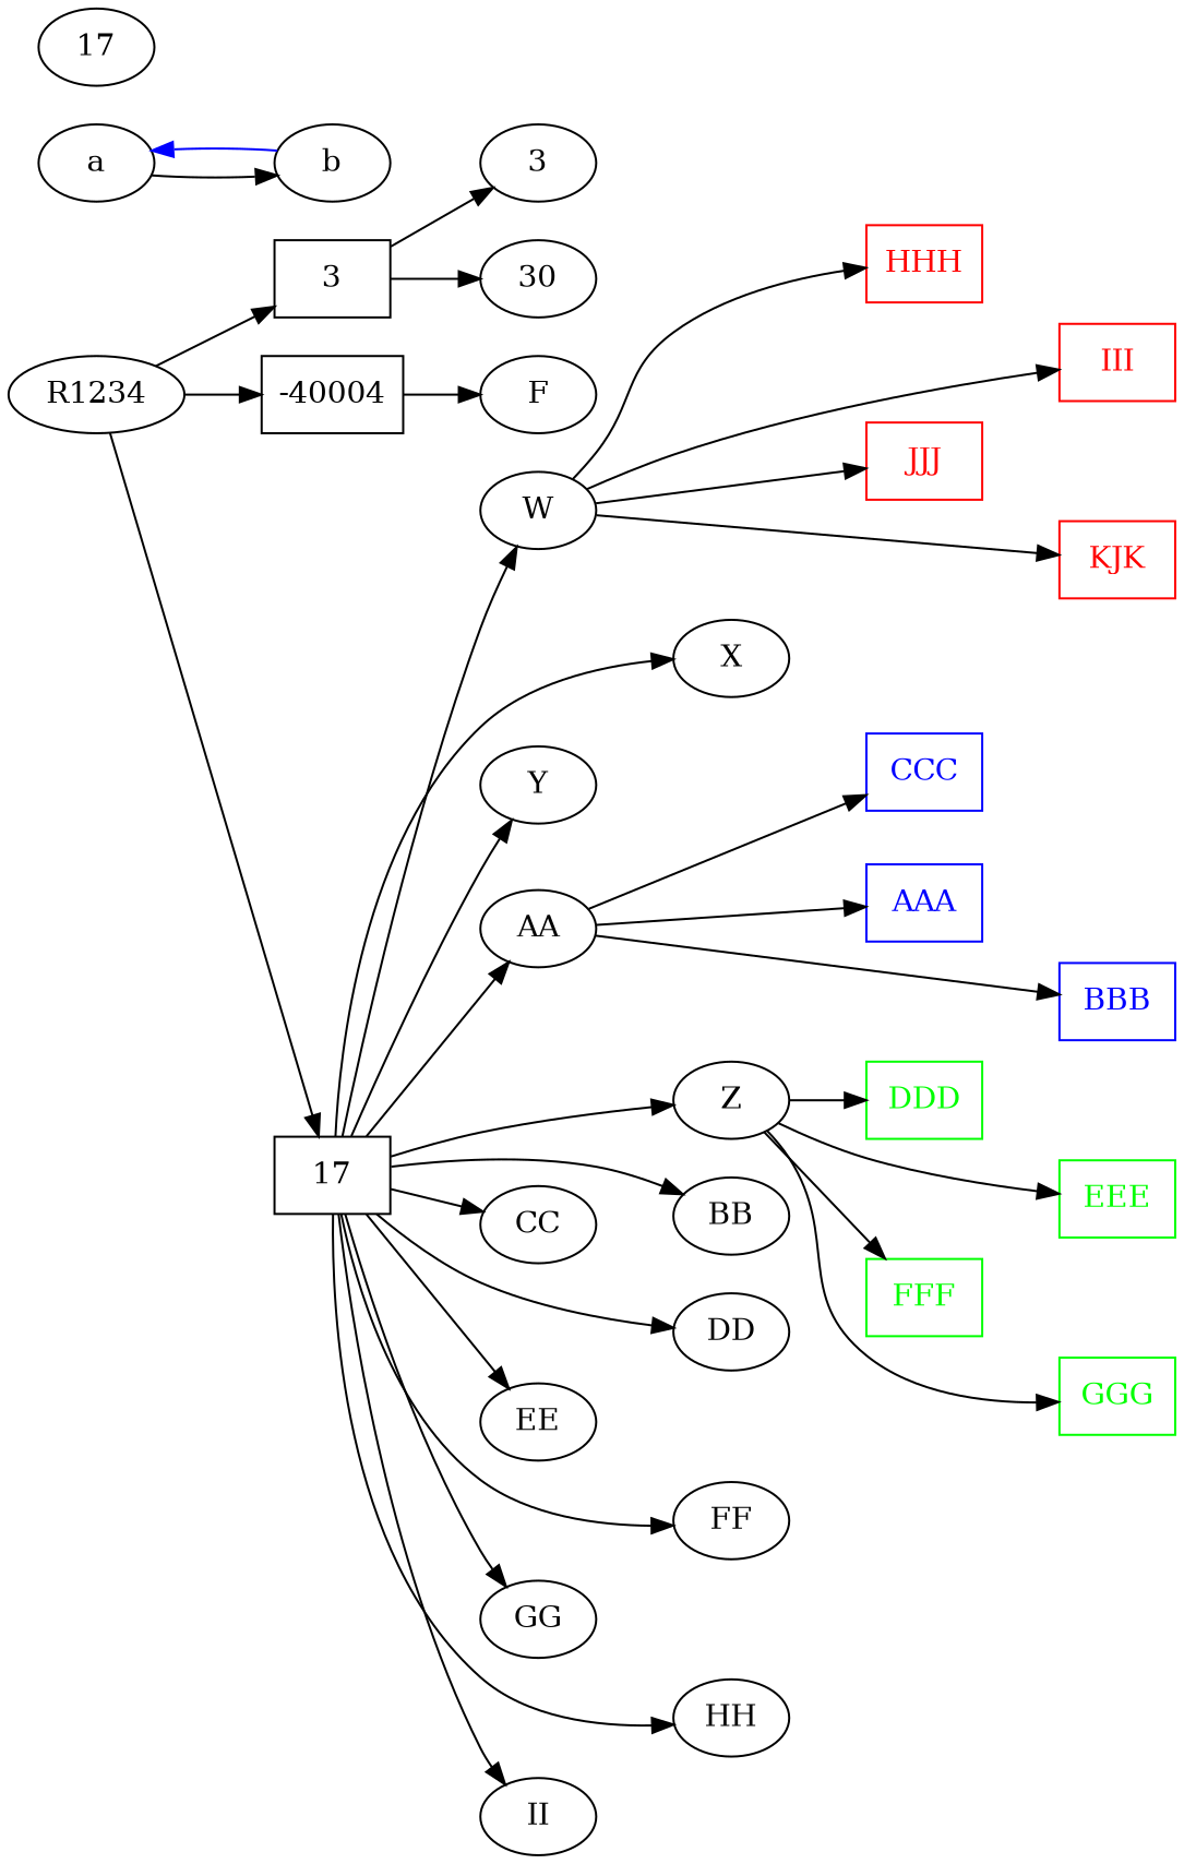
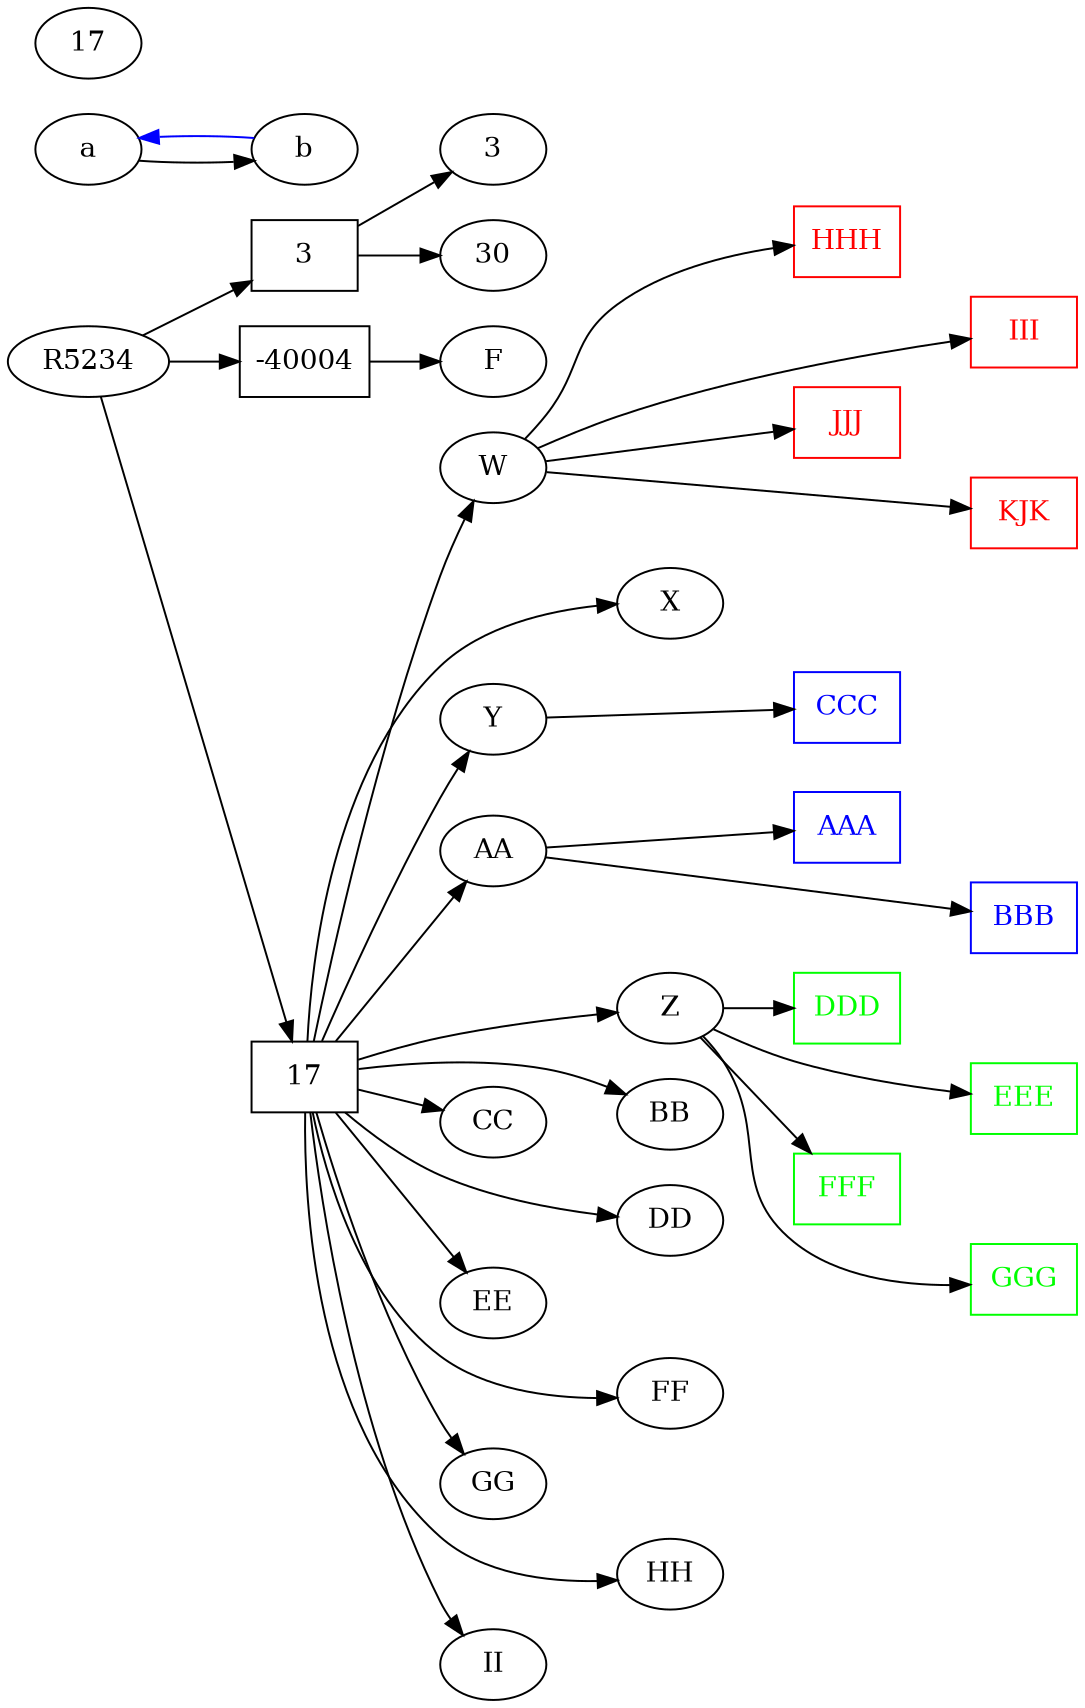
  strict digraph {
    fontname="DejaVu Serif"
    rankdir=LR
    node [fontname="DejaVu Serif"]
    edge [fontname="DejaVu Serif" minlen=2]
    n1 [label=3 shape=box]
    n2 [label=-40004 shape=box]
    n3 [label=17 shape=box]
    n4 [label=3 shape=ellipse]
    n5 [label=30 shape=ellipse]
    F
    W
    X
    Y
    Z
    AA
    BB
    CC
    DD
    EE
    FF
    GG
    HH
    II
    a
    b
    n22 [label=17]
-   R1234
+   R1234 [label=R5234]
    HHH [color=red fontcolor=red shape=box]
    III [color=red fontcolor=red shape=box]
    JJJ [color=red fontcolor=red shape=box]
    KJK [color=red fontcolor=red shape=box]
    DDD [color=green fontcolor=green shape=box]
    EEE [color=green fontcolor=green shape=box]
    FFF [color=green fontcolor=green shape=box]
    GGG [color=green fontcolor=green shape=box]
    AAA [color=blue fontcolor=blue shape=box]
    BBB [color=blue fontcolor=blue shape=box]
    CCC [color=blue fontcolor=blue shape=box]
    subgraph sub_1 {
      rank=same
      n1
      n2
      n3
    }
    subgraph sub_2 {
      rank=same
      n4
      n5
    }
    n1 -> n4 [minlen=""]
    n1 -> n5 [minlen=""]
    n2 -> F [minlen=""]
    n3 -> W [minlen=1]
    n3 -> X
    n3 -> Y [minlen=1]
    n3 -> Z
    n3 -> AA [minlen=1]
    n3 -> BB
    n3 -> CC [minlen=1]
    n3 -> DD
    n3 -> EE [minlen=1]
    n3 -> FF
    n3 -> GG [minlen=1]
    n3 -> HH
    n3 -> II [minlen=1]
    W -> HHH
    W -> III [minlen=3]
    W -> JJJ
    W -> KJK [minlen=3]
    Z -> DDD [minlen=1]
    Z -> EEE
    Z -> FFF [minlen=1]
    Z -> GGG
    AA -> AAA
    AA -> BBB [minlen=3]
-   AA -> CCC
+   Y -> CCC
    a -> b [minlen=""]
    b -> a [color=blue minlen=""]
    R1234 -> n1 [minlen=""]
    R1234 -> n2 [minlen=""]
    R1234 -> n3 [minlen=""]
  }
